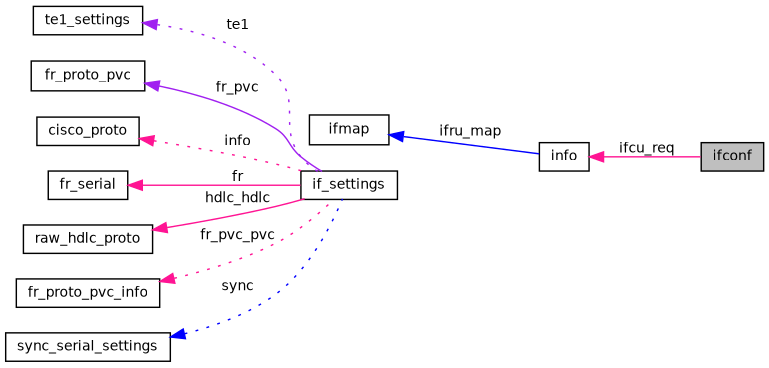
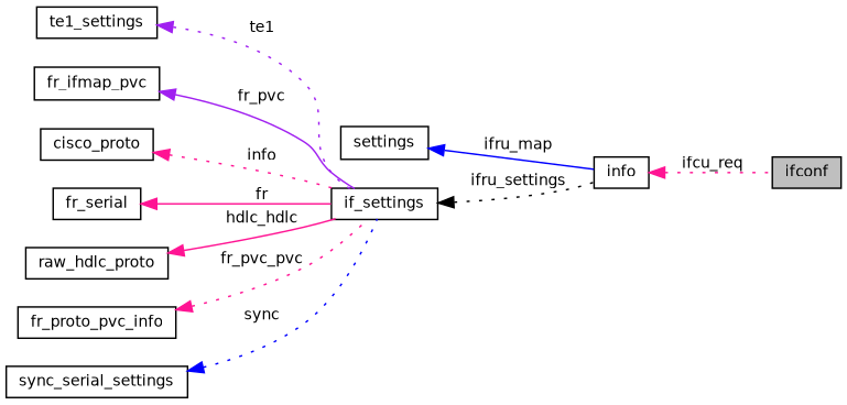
  digraph {
    rankdir=LR
    node [color=black fillcolor=white fontname=Helvetica fontsize=10 shape=record style=filled]
    edge [color=deeppink dir=back fontname=Helvetica fontsize=10 labelfontname=Helvetica labelfontsize=10 style=solid]
    n1 [fillcolor=grey75 fontcolor=black height=0.2 label=ifconf width=0.4]
    n2 [height=0.2 label=info width=0.4]
-   n3 [height=0.2 label=ifmap width=0.4]
+   n3 [height=0.2 label=settings width=0.4]
    n4 [height=0.2 label=if_settings width=0.4]
    n5 [height=0.2 label=te1_settings width=0.4]
-   n6 [height=0.2 label=fr_proto_pvc width=0.4]
+   n6 [height=0.2 label=fr_ifmap_pvc width=0.4]
    n7 [height=0.2 label=cisco_proto width=0.4]
    n8 [height=0.2 label=fr_serial width=0.4]
    n9 [height=0.2 label=raw_hdlc_proto width=0.4]
    n10 [height=0.2 label=fr_proto_pvc_info width=0.4]
    n11 [height=0.2 label=sync_serial_settings width=0.4]
-   n2 -> n1 [label=" ifcu_req"]
+   n2 -> n1 [label=" ifcu_req" style=dotted]
    n3 -> n2 [color=blue label=" ifru_map"]
+   n4 -> n2 [color=black label=" ifru_settings" style=dotted]
    n5 -> n4 [color=purple label=" te1" style=dotted]
    n6 -> n4 [color=purple label=" fr_pvc"]
    n7 -> n4 [label=" info" style=dotted]
    n8 -> n4 [label=" fr"]
    n9 -> n4 [label=" hdlc_hdlc"]
    n10 -> n4 [label=" fr_pvc_pvc" style=dotted]
    n11 -> n4 [color=blue label=" sync" style=dotted]
  }
